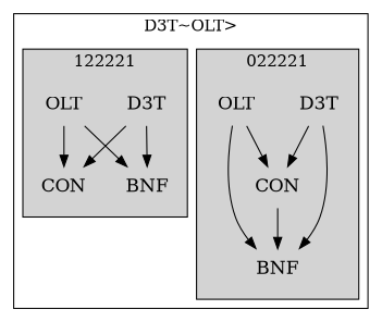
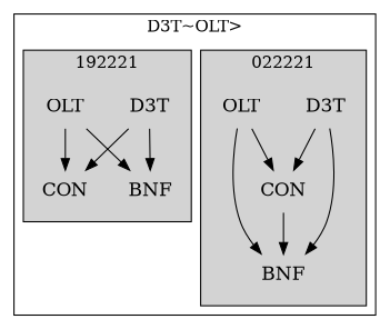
  strict digraph {
    compound=false
    labelloc=t
    node [fontsize=16 shape=plaintext]
    n1 [label=CON]
    n2 [label=BNF]
    n3 [label=D3T]
    n4 [label=OLT]
    n5 [label=CON]
    n6 [label=BNF]
    n7 [label=D3T]
    n8 [label=OLT]
    subgraph cluster_1 {
      label="D3T~OLT>"
      subgraph cluster_2 {
        label=022221
        style=filled
        n1
        n2
        n3
        n4
      }
      subgraph cluster_3 {
-       label=122221
+       label=192221
        style=filled
        n5
        n6
        n7
        n8
      }
    }
    n1 -> n2
    n3 -> n1
    n3 -> n2
    n4 -> n1
    n4 -> n2
    n7 -> n5
    n7 -> n6
    n8 -> n5
    n8 -> n6
  }
